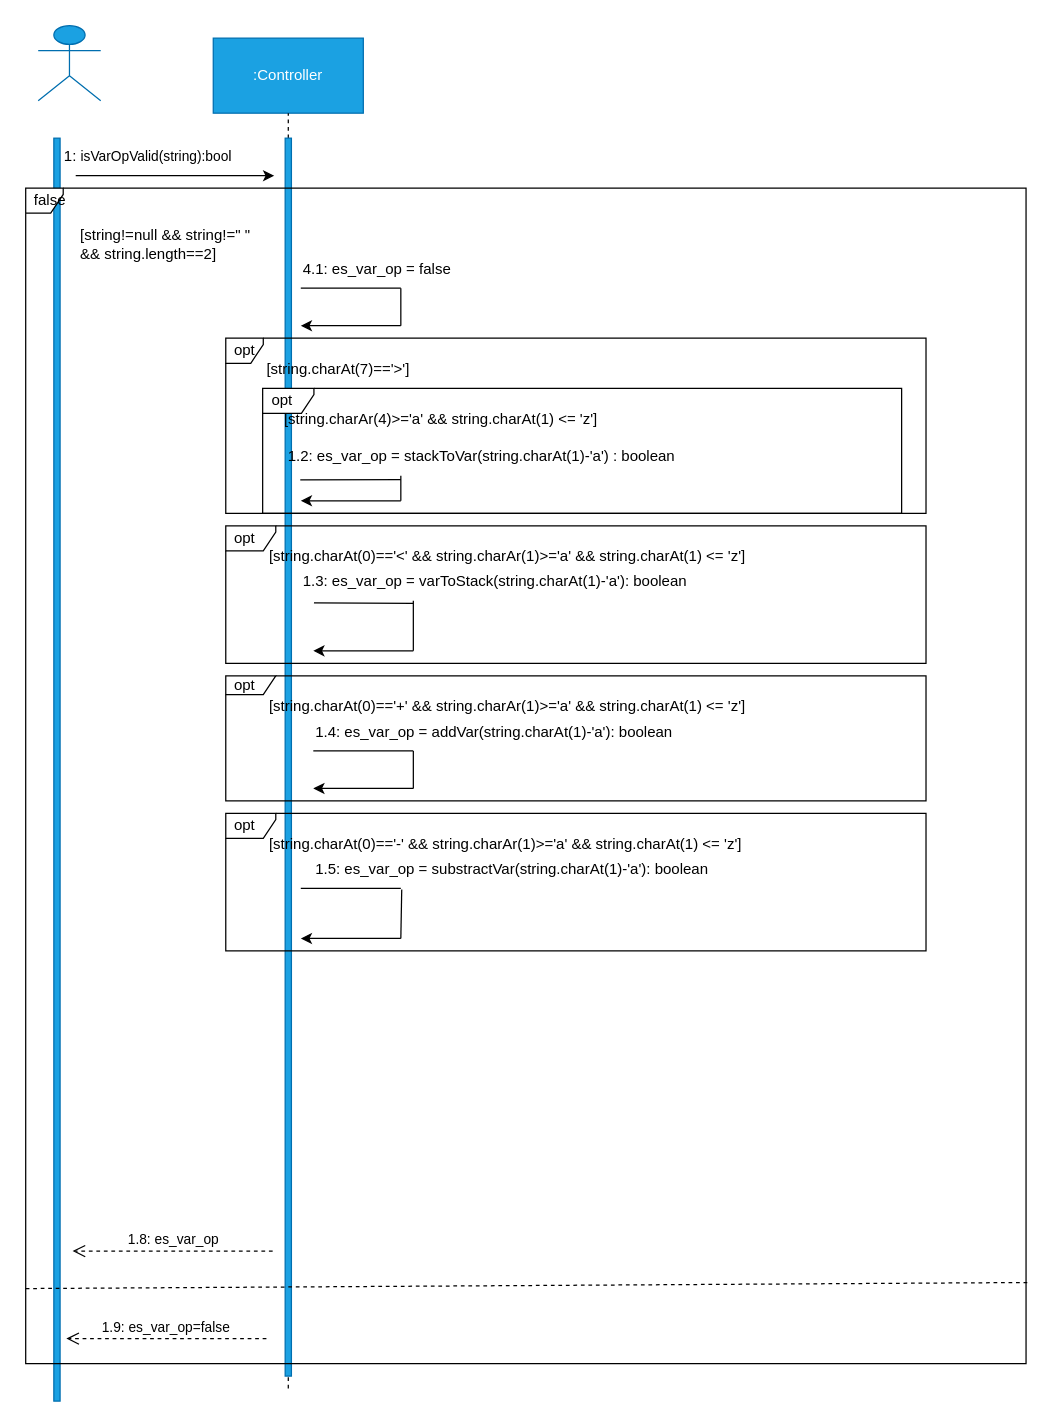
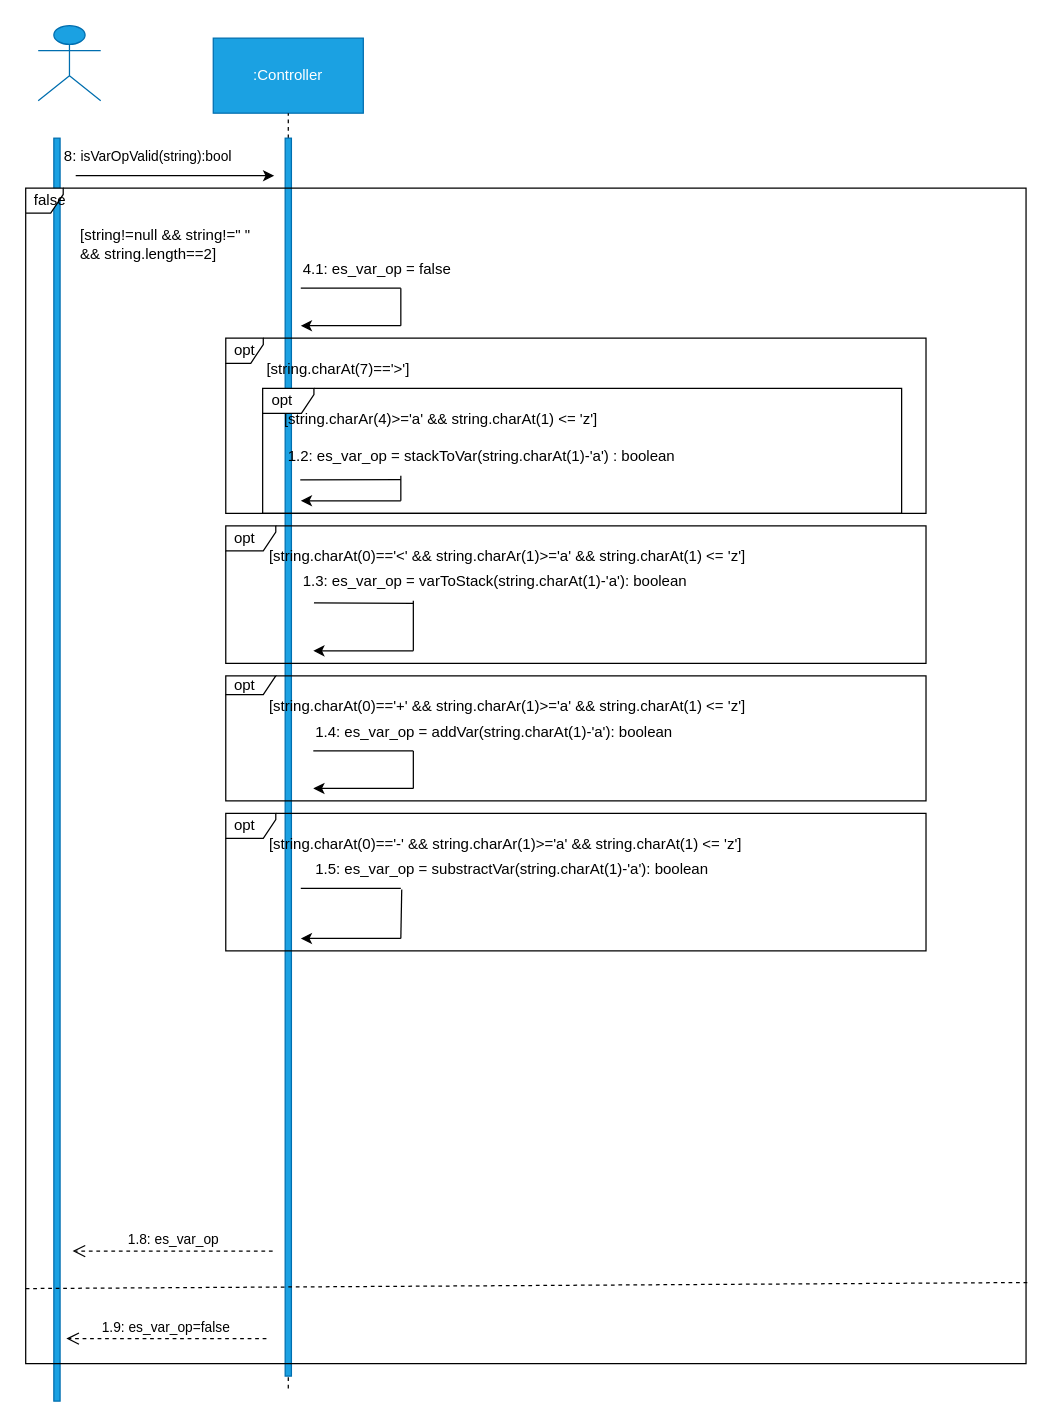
  <mxCell id="0" />
  <mxCell id="1" parent="0" />
  <mxCell id="2" value="Actor" style="shape=umlActor;verticalLabelPosition=bottom;verticalAlign=top;html=1;fillColor=#1ba1e2;fontColor=#ffffff;strokeColor=#006EAF;" parent="1" vertex="1"><mxGeometry x="30" y="20" width="50" height="60" as="geometry" /></mxCell>
  <mxCell id="3" value="" style="html=1;points=[];perimeter=orthogonalPerimeter;fillColor=#1ba1e2;fontColor=#ffffff;strokeColor=#006EAF;" parent="1" vertex="1"><mxGeometry x="42.5" y="110" width="5" height="1010" as="geometry" /></mxCell>
  <mxCell id="4" value="" style="endArrow=classic;html=1;entryX=1;entryY=1;entryDx=0;entryDy=0;" parent="1" target="5" edge="1"><mxGeometry width="50" height="50" relative="1" as="geometry"><mxPoint x="60" y="140" as="sourcePoint" /><mxPoint x="180" y="140" as="targetPoint" /></mxGeometry></mxCell>
- <mxCell id="5" value="1: &lt;font style=&quot;font-size: 11px;&quot;&gt;isVarOpValid(string):boo&lt;/font&gt;l" style="text;html=1;strokeColor=none;fillColor=none;align=left;verticalAlign=middle;whiteSpace=wrap;rounded=0;" parent="1" vertex="1"><mxGeometry x="48.75" y="110" width="170" height="30" as="geometry" /></mxCell>
+ <mxCell id="5" value="8: &lt;font style=&quot;font-size: 11px;&quot;&gt;isVarOpValid(string):boo&lt;/font&gt;l" style="text;html=1;strokeColor=none;fillColor=none;align=left;verticalAlign=middle;whiteSpace=wrap;rounded=0;" parent="1" vertex="1"><mxGeometry x="48.75" y="110" width="170" height="30" as="geometry" /></mxCell>
  <mxCell id="6" value=":Controller" style="rounded=0;whiteSpace=wrap;html=1;fillColor=#1ba1e2;fontColor=#ffffff;strokeColor=#006EAF;" parent="1" vertex="1"><mxGeometry x="170" y="30" width="120" height="60" as="geometry" /></mxCell>
  <mxCell id="7" value="" style="endArrow=none;dashed=1;html=1;startArrow=none;" parent="1" source="9" edge="1"><mxGeometry width="50" height="50" relative="1" as="geometry"><mxPoint x="230" y="810" as="sourcePoint" /><mxPoint x="230" y="90" as="targetPoint" /></mxGeometry></mxCell>
  <mxCell id="8" value="" style="endArrow=none;dashed=1;html=1;" parent="1" target="9" edge="1"><mxGeometry width="50" height="50" relative="1" as="geometry"><mxPoint x="230" y="1110" as="sourcePoint" /><mxPoint x="230" y="90" as="targetPoint" /></mxGeometry></mxCell>
  <mxCell id="9" value="" style="html=1;points=[];perimeter=orthogonalPerimeter;fillColor=#1ba1e2;fontColor=#ffffff;strokeColor=#006EAF;" parent="1" vertex="1"><mxGeometry x="227.5" y="110" width="5" height="990" as="geometry" /></mxCell>
  <mxCell id="10" value="false" style="shape=umlFrame;whiteSpace=wrap;html=1;width=30;height=20;boundedLbl=1;verticalAlign=middle;align=left;spacingLeft=5;" parent="1" vertex="1"><mxGeometry x="20" y="150" width="800" height="940" as="geometry" /></mxCell>
  <mxCell id="11" value="[string!=null &amp;amp;&amp;amp; string!=&quot; &quot; &amp;amp;&amp;amp; string.length==2]" style="text;html=1;strokeColor=none;fillColor=none;align=left;verticalAlign=middle;whiteSpace=wrap;rounded=0;" parent="1" vertex="1"><mxGeometry x="62" y="180" width="147.5" height="30" as="geometry" /></mxCell>
  <mxCell id="12" value="" style="endArrow=classic;html=1;" parent="1" edge="1"><mxGeometry width="50" height="50" relative="1" as="geometry"><mxPoint x="320" y="260" as="sourcePoint" /><mxPoint x="240" y="260" as="targetPoint" /><Array as="points"><mxPoint x="270" y="260" /></Array></mxGeometry></mxCell>
  <mxCell id="13" value="" style="endArrow=none;html=1;" parent="1" edge="1"><mxGeometry width="50" height="50" relative="1" as="geometry"><mxPoint x="320" y="260" as="sourcePoint" /><mxPoint x="320" y="230" as="targetPoint" /></mxGeometry></mxCell>
  <mxCell id="14" value="" style="endArrow=none;html=1;" parent="1" edge="1"><mxGeometry width="50" height="50" relative="1" as="geometry"><mxPoint x="240" y="230" as="sourcePoint" /><mxPoint x="320" y="230" as="targetPoint" /></mxGeometry></mxCell>
  <mxCell id="15" value="4.1: es_var_op = false" style="text;html=1;strokeColor=none;fillColor=none;align=left;verticalAlign=middle;whiteSpace=wrap;rounded=0;" parent="1" vertex="1"><mxGeometry x="240" y="200" width="150" height="30" as="geometry" /></mxCell>
  <mxCell id="16" value="opt" style="shape=umlFrame;whiteSpace=wrap;html=1;width=30;height=20;boundedLbl=1;verticalAlign=middle;align=left;spacingLeft=5;" parent="1" vertex="1"><mxGeometry x="180" y="270" width="560" height="140" as="geometry" /></mxCell>
  <mxCell id="17" value="1.2: es_var_op = stackToVar(string.charAt(1)-'a') : boolean" style="text;html=1;strokeColor=none;fillColor=none;align=left;verticalAlign=middle;whiteSpace=wrap;rounded=0;" parent="1" vertex="1"><mxGeometry x="227.5" y="350" width="390" height="30" as="geometry" /></mxCell>
  <mxCell id="18" value="[string.charAt(7)=='&amp;gt;']" style="text;html=1;strokeColor=none;fillColor=none;align=left;verticalAlign=middle;whiteSpace=wrap;rounded=0;" parent="1" vertex="1"><mxGeometry x="211.25" y="280" width="70" height="30" as="geometry" /></mxCell>
  <mxCell id="19" value="" style="endArrow=classic;html=1;" parent="1" edge="1"><mxGeometry width="50" height="50" relative="1" as="geometry"><mxPoint x="320" y="400" as="sourcePoint" /><mxPoint x="240" y="400" as="targetPoint" /><Array as="points"><mxPoint x="300" y="400" /><mxPoint x="270" y="400" /></Array></mxGeometry></mxCell>
  <mxCell id="20" value="" style="endArrow=none;html=1;" parent="1" edge="1"><mxGeometry width="50" height="50" relative="1" as="geometry"><mxPoint x="320" y="400" as="sourcePoint" /><mxPoint x="320" y="380" as="targetPoint" /></mxGeometry></mxCell>
  <mxCell id="21" value="" style="endArrow=none;html=1;exitX=0.031;exitY=1.111;exitDx=0;exitDy=0;exitPerimeter=0;" parent="1" source="17" edge="1"><mxGeometry width="50" height="50" relative="1" as="geometry"><mxPoint x="270" y="420" as="sourcePoint" /><mxPoint x="320" y="383" as="targetPoint" /></mxGeometry></mxCell>
  <mxCell id="22" value="opt" style="shape=umlFrame;whiteSpace=wrap;html=1;width=40;height=20;boundedLbl=1;verticalAlign=middle;align=left;spacingLeft=5;" parent="1" vertex="1"><mxGeometry x="180" y="420" width="560" height="110" as="geometry" /></mxCell>
  <mxCell id="23" value="[string.charAt(0)=='&amp;lt;' &amp;amp;&amp;amp; string.charAr(1)&amp;gt;='a' &amp;amp;&amp;amp; string.charAt(1) &amp;lt;= 'z']" style="text;html=1;strokeColor=none;fillColor=none;align=left;verticalAlign=middle;whiteSpace=wrap;rounded=0;" parent="1" vertex="1"><mxGeometry x="212.5" y="430" width="397.5" height="30" as="geometry" /></mxCell>
  <mxCell id="24" value="1.3: es_var_op = varToStack(string.charAt(1)-'a'): boolean" style="text;html=1;strokeColor=none;fillColor=none;align=left;verticalAlign=middle;whiteSpace=wrap;rounded=0;" parent="1" vertex="1"><mxGeometry x="240" y="450" width="310" height="30" as="geometry" /></mxCell>
  <mxCell id="25" value="" style="endArrow=classic;html=1;" parent="1" edge="1"><mxGeometry width="50" height="50" relative="1" as="geometry"><mxPoint x="330" y="520" as="sourcePoint" /><mxPoint x="250" y="520" as="targetPoint" /><Array as="points"><mxPoint x="280" y="520" /><mxPoint x="260" y="520" /></Array></mxGeometry></mxCell>
  <mxCell id="26" value="" style="endArrow=none;html=1;" parent="1" edge="1"><mxGeometry width="50" height="50" relative="1" as="geometry"><mxPoint x="330" y="520" as="sourcePoint" /><mxPoint x="330" y="480" as="targetPoint" /></mxGeometry></mxCell>
  <mxCell id="27" value="" style="endArrow=none;html=1;exitX=0.034;exitY=1.056;exitDx=0;exitDy=0;exitPerimeter=0;" parent="1" source="24" edge="1"><mxGeometry width="50" height="50" relative="1" as="geometry"><mxPoint x="250" y="490" as="sourcePoint" /><mxPoint x="330" y="482" as="targetPoint" /></mxGeometry></mxCell>
  <mxCell id="28" value="opt" style="shape=umlFrame;whiteSpace=wrap;html=1;width=40;height=15;boundedLbl=1;verticalAlign=middle;align=left;spacingLeft=5;" parent="1" vertex="1"><mxGeometry x="180" y="540" width="560" height="100" as="geometry" /></mxCell>
  <mxCell id="29" value="[string.charAt(0)=='+' &amp;amp;&amp;amp; string.charAr(1)&amp;gt;='a' &amp;amp;&amp;amp; string.charAt(1) &amp;lt;= 'z']" style="text;html=1;strokeColor=none;fillColor=none;align=left;verticalAlign=middle;whiteSpace=wrap;rounded=0;" parent="1" vertex="1"><mxGeometry x="212.5" y="550" width="387.5" height="30" as="geometry" /></mxCell>
  <mxCell id="30" value="1.4: es_var_op = addVar(string.charAt(1)-'a'): boolean&amp;nbsp;" style="text;html=1;strokeColor=none;fillColor=none;align=left;verticalAlign=middle;whiteSpace=wrap;rounded=0;" parent="1" vertex="1"><mxGeometry x="250" y="570" width="390" height="30" as="geometry" /></mxCell>
  <mxCell id="31" value="" style="endArrow=classic;html=1;" parent="1" edge="1"><mxGeometry width="50" height="50" relative="1" as="geometry"><mxPoint x="330" y="630" as="sourcePoint" /><mxPoint x="250" y="630" as="targetPoint" /><Array as="points"><mxPoint x="310" y="630" /><mxPoint x="280" y="630" /></Array></mxGeometry></mxCell>
  <mxCell id="32" value="" style="endArrow=none;html=1;" parent="1" edge="1"><mxGeometry width="50" height="50" relative="1" as="geometry"><mxPoint x="330" y="630" as="sourcePoint" /><mxPoint x="330" y="600" as="targetPoint" /></mxGeometry></mxCell>
  <mxCell id="33" value="" style="endArrow=none;html=1;" parent="1" edge="1"><mxGeometry width="50" height="50" relative="1" as="geometry"><mxPoint x="250" y="600" as="sourcePoint" /><mxPoint x="330" y="600" as="targetPoint" /></mxGeometry></mxCell>
  <mxCell id="34" value="opt" style="shape=umlFrame;whiteSpace=wrap;html=1;width=40;height=20;boundedLbl=1;verticalAlign=middle;align=left;spacingLeft=5;" parent="1" vertex="1"><mxGeometry x="180" y="650" width="560" height="110" as="geometry" /></mxCell>
  <mxCell id="35" value="[string.charAt(0)=='-' &amp;amp;&amp;amp; string.charAr(1)&amp;gt;='a' &amp;amp;&amp;amp; string.charAt(1) &amp;lt;= 'z']" style="text;html=1;strokeColor=none;fillColor=none;align=left;verticalAlign=middle;whiteSpace=wrap;rounded=0;" parent="1" vertex="1"><mxGeometry x="212.5" y="660" width="387.5" height="30" as="geometry" /></mxCell>
  <mxCell id="36" value="" style="endArrow=classic;html=1;" parent="1" edge="1"><mxGeometry width="50" height="50" relative="1" as="geometry"><mxPoint x="320" y="750" as="sourcePoint" /><mxPoint x="240" y="750" as="targetPoint" /><Array as="points"><mxPoint x="300" y="750" /><mxPoint x="270" y="750" /></Array></mxGeometry></mxCell>
  <mxCell id="37" value="1.5: es_var_op = substractVar(string.charAt(1)-'a'): boolean" style="text;html=1;strokeColor=none;fillColor=none;align=left;verticalAlign=middle;whiteSpace=wrap;rounded=0;" parent="1" vertex="1"><mxGeometry x="250" y="680" width="320" height="30" as="geometry" /></mxCell>
  <mxCell id="38" value="" style="endArrow=none;html=1;entryX=0.221;entryY=1.028;entryDx=0;entryDy=0;entryPerimeter=0;" parent="1" target="37" edge="1"><mxGeometry width="50" height="50" relative="1" as="geometry"><mxPoint x="320" y="750" as="sourcePoint" /><mxPoint x="370" y="700" as="targetPoint" /></mxGeometry></mxCell>
  <mxCell id="39" value="" style="endArrow=none;html=1;" parent="1" edge="1"><mxGeometry width="50" height="50" relative="1" as="geometry"><mxPoint x="240" y="710" as="sourcePoint" /><mxPoint x="320" y="710" as="targetPoint" /></mxGeometry></mxCell>
  <mxCell id="40" value="1.8: es_var_op" style="endArrow=open;startArrow=none;endFill=0;startFill=0;endSize=8;html=1;verticalAlign=bottom;dashed=1;labelBackgroundColor=none;" parent="1" edge="1"><mxGeometry width="160" relative="1" as="geometry"><mxPoint x="217.5" y="1000" as="sourcePoint" /><mxPoint x="57.5" y="1000" as="targetPoint" /></mxGeometry></mxCell>
  <mxCell id="41" value="" style="endArrow=none;dashed=1;html=1;entryX=1.004;entryY=0.931;entryDx=0;entryDy=0;entryPerimeter=0;" parent="1" target="10" edge="1"><mxGeometry width="50" height="50" relative="1" as="geometry"><mxPoint x="20" y="1030" as="sourcePoint" /><mxPoint x="70" y="980" as="targetPoint" /></mxGeometry></mxCell>
  <mxCell id="42" value="1.9: es_var_op=false" style="endArrow=open;startArrow=none;endFill=0;startFill=0;endSize=8;html=1;verticalAlign=bottom;dashed=1;labelBackgroundColor=none;" parent="1" edge="1"><mxGeometry x="0.031" width="160" relative="1" as="geometry"><mxPoint x="212.5" y="1070" as="sourcePoint" /><mxPoint x="52.5" y="1070" as="targetPoint" /><mxPoint x="1" as="offset" /></mxGeometry></mxCell>
  <mxCell id="43" value="opt" style="shape=umlFrame;whiteSpace=wrap;html=1;width=41;height=20;boundedLbl=1;verticalAlign=middle;align=left;spacingLeft=5;" vertex="1" parent="1"><mxGeometry x="209.5" y="310" width="511" height="100" as="geometry" /></mxCell>
  <mxCell id="44" value="[string.charAr(4)&amp;gt;='a' &amp;amp;&amp;amp; string.charAt(1) &amp;lt;= 'z']" style="text;html=1;strokeColor=none;fillColor=none;align=left;verticalAlign=middle;whiteSpace=wrap;rounded=0;" vertex="1" parent="1"><mxGeometry x="225" y="320" width="270" height="30" as="geometry" /></mxCell>
